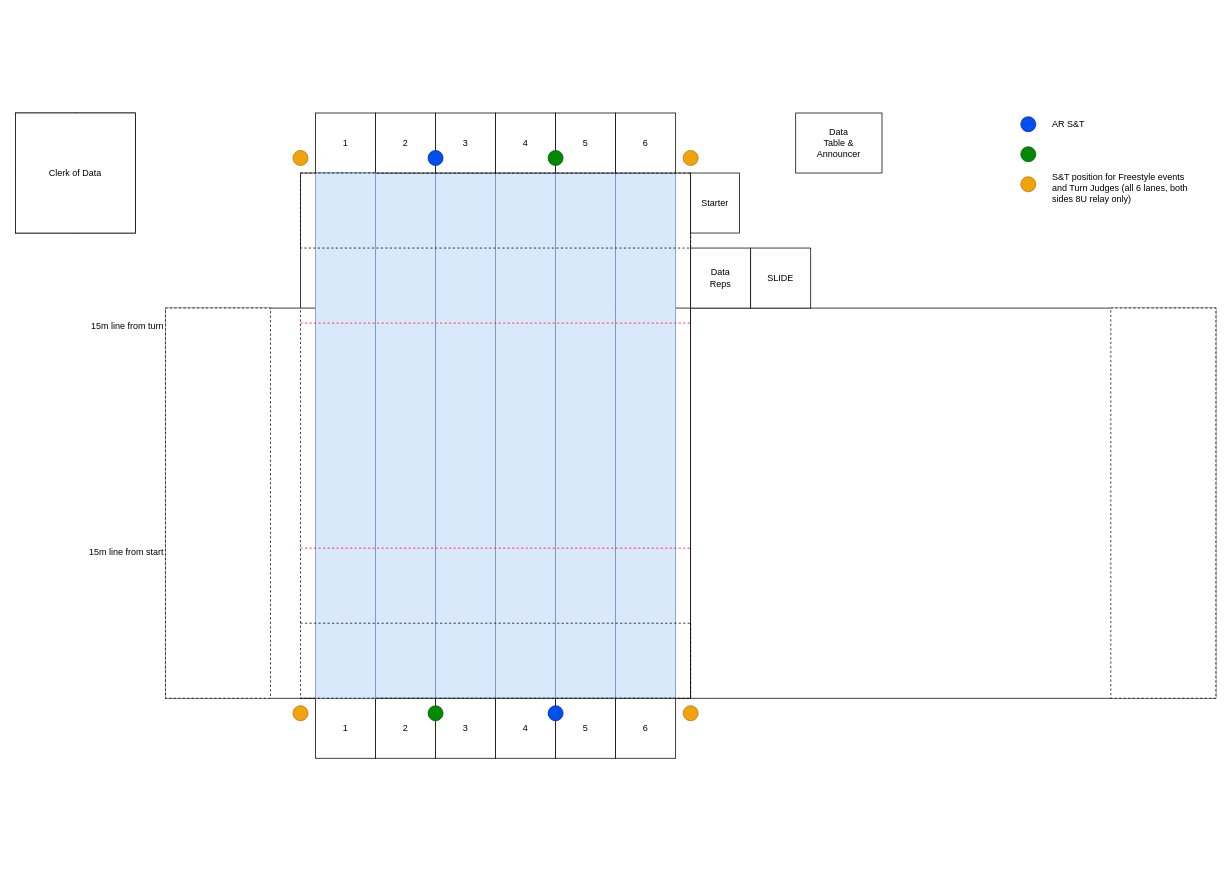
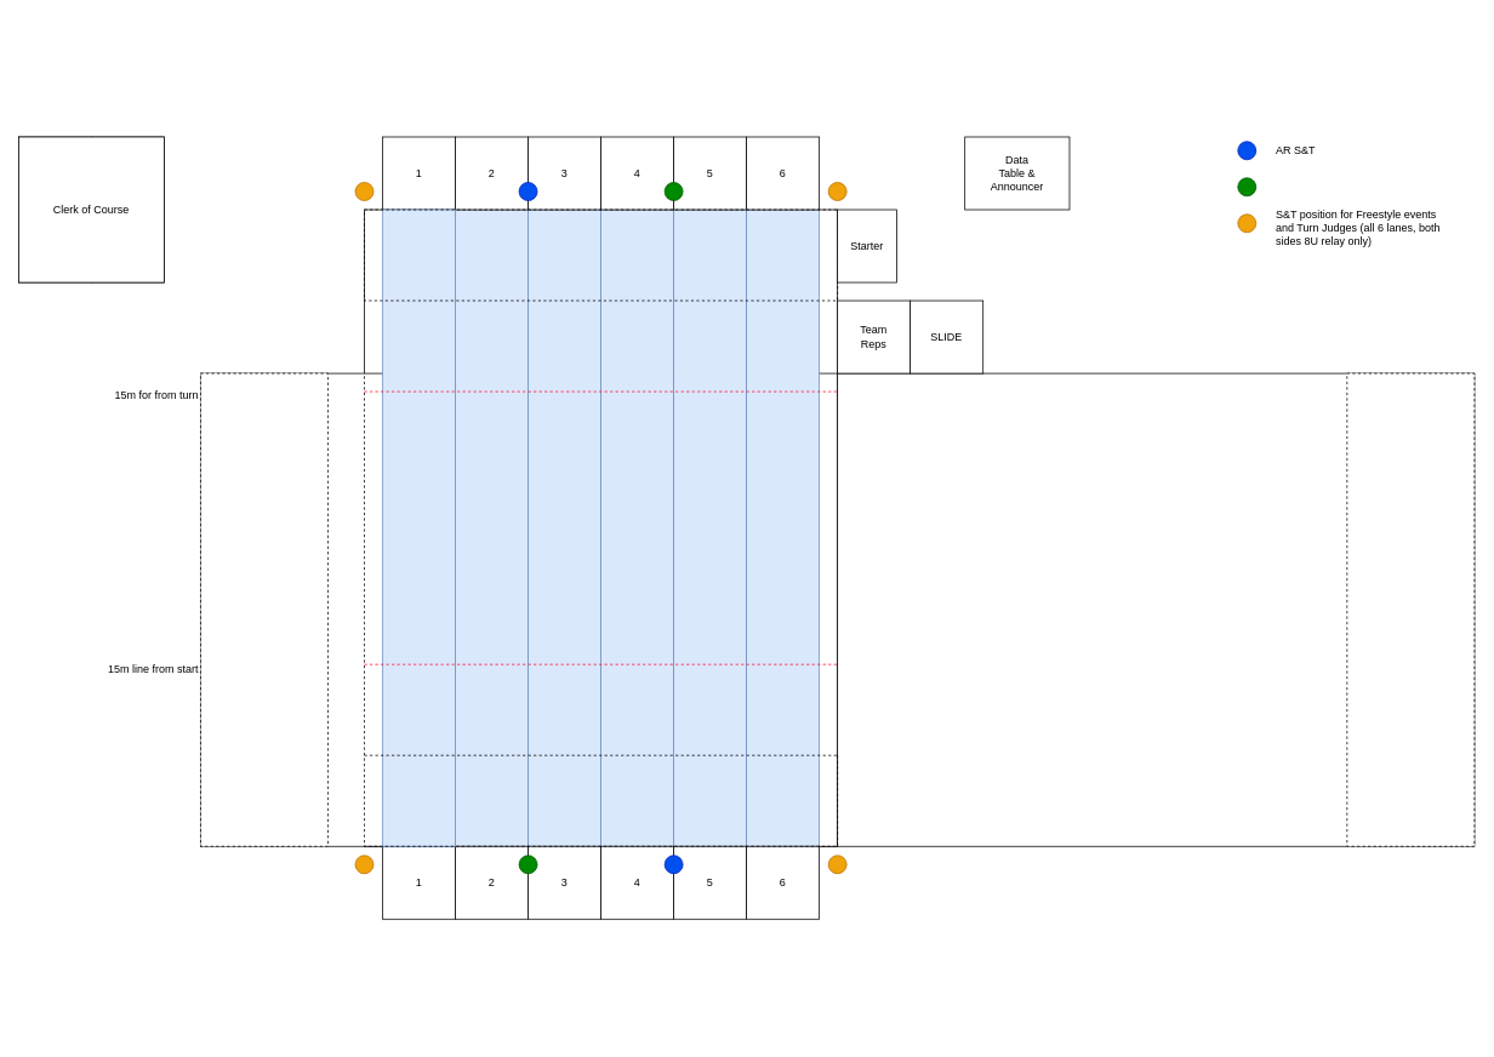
  <mxCell id="0" />
  <mxCell id="1" parent="0" />
  <mxCell id="2" value="" style="rounded=0;whiteSpace=wrap;html=1;rotation=90;" parent="1" vertex="1"><mxGeometry x="310" y="320" width="700" height="520" as="geometry" /></mxCell>
  <mxCell id="3" value="" style="rounded=0;whiteSpace=wrap;html=1;rotation=0;" parent="1" vertex="1"><mxGeometry x="220" y="410" width="700" height="520" as="geometry" /></mxCell>
  <mxCell id="4" value="" style="rounded=0;whiteSpace=wrap;html=1;fillColor=#dae8fc;strokeColor=#6c8ebf;" parent="1" vertex="1"><mxGeometry x="500" y="230" width="80" height="700" as="geometry" /></mxCell>
  <mxCell id="5" value="" style="rounded=0;whiteSpace=wrap;html=1;fillColor=#dae8fc;strokeColor=#6c8ebf;" parent="1" vertex="1"><mxGeometry x="580" y="230" width="80" height="700" as="geometry" /></mxCell>
  <mxCell id="6" value="" style="rounded=0;whiteSpace=wrap;html=1;fillColor=#dae8fc;strokeColor=#6c8ebf;" parent="1" vertex="1"><mxGeometry x="660" y="230" width="80" height="700" as="geometry" /></mxCell>
  <mxCell id="7" value="" style="rounded=0;whiteSpace=wrap;html=1;fillColor=#dae8fc;strokeColor=#6c8ebf;" parent="1" vertex="1"><mxGeometry x="740" y="230" width="80" height="700" as="geometry" /></mxCell>
  <mxCell id="8" value="" style="rounded=0;whiteSpace=wrap;html=1;fillColor=#dae8fc;strokeColor=#6c8ebf;" parent="1" vertex="1"><mxGeometry x="820" y="230" width="80" height="700" as="geometry" /></mxCell>
  <mxCell id="9" value="1" style="whiteSpace=wrap;html=1;aspect=fixed;" parent="1" vertex="1"><mxGeometry x="420" y="150" width="80" height="80" as="geometry" /></mxCell>
  <mxCell id="10" value="2" style="whiteSpace=wrap;html=1;aspect=fixed;" parent="1" vertex="1"><mxGeometry x="500" y="150" width="80" height="80" as="geometry" /></mxCell>
  <mxCell id="11" value="3" style="whiteSpace=wrap;html=1;aspect=fixed;" parent="1" vertex="1"><mxGeometry x="580" y="150" width="80" height="80" as="geometry" /></mxCell>
  <mxCell id="12" value="4" style="whiteSpace=wrap;html=1;aspect=fixed;" parent="1" vertex="1"><mxGeometry x="660" y="150" width="80" height="80" as="geometry" /></mxCell>
  <mxCell id="13" value="5" style="whiteSpace=wrap;html=1;aspect=fixed;" parent="1" vertex="1"><mxGeometry x="740" y="150" width="80" height="80" as="geometry" /></mxCell>
  <mxCell id="14" value="6" style="whiteSpace=wrap;html=1;aspect=fixed;" parent="1" vertex="1"><mxGeometry x="820" y="150" width="80" height="80" as="geometry" /></mxCell>
  <mxCell id="15" value="" style="rounded=0;whiteSpace=wrap;html=1;rotation=0;" parent="1" vertex="1"><mxGeometry x="920" y="410" width="700" height="520" as="geometry" /></mxCell>
  <mxCell id="16" value="" style="rounded=0;whiteSpace=wrap;html=1;rotation=0;dashed=1;" parent="1" vertex="1"><mxGeometry x="220" y="410" width="140" height="520" as="geometry" /></mxCell>
  <mxCell id="17" value="" style="rounded=0;whiteSpace=wrap;html=1;rotation=0;dashed=1;" parent="1" vertex="1"><mxGeometry x="1480" y="410" width="140" height="520" as="geometry" /></mxCell>
  <mxCell id="18" value="1" style="whiteSpace=wrap;html=1;aspect=fixed;" parent="1" vertex="1"><mxGeometry x="420" y="930" width="80" height="80" as="geometry" /></mxCell>
  <mxCell id="19" value="2" style="whiteSpace=wrap;html=1;aspect=fixed;" parent="1" vertex="1"><mxGeometry x="500" y="930" width="80" height="80" as="geometry" /></mxCell>
  <mxCell id="20" value="3" style="whiteSpace=wrap;html=1;aspect=fixed;" parent="1" vertex="1"><mxGeometry x="580" y="930" width="80" height="80" as="geometry" /></mxCell>
  <mxCell id="21" value="4" style="whiteSpace=wrap;html=1;aspect=fixed;" parent="1" vertex="1"><mxGeometry x="660" y="930" width="80" height="80" as="geometry" /></mxCell>
  <mxCell id="22" value="5" style="whiteSpace=wrap;html=1;aspect=fixed;" parent="1" vertex="1"><mxGeometry x="740" y="930" width="80" height="80" as="geometry" /></mxCell>
  <mxCell id="23" value="6" style="whiteSpace=wrap;html=1;aspect=fixed;" parent="1" vertex="1"><mxGeometry x="820" y="930" width="80" height="80" as="geometry" /></mxCell>
  <mxCell id="24" value="" style="rounded=0;whiteSpace=wrap;html=1;fillColor=#dae8fc;strokeColor=#6c8ebf;" parent="1" vertex="1"><mxGeometry x="420" y="230" width="80" height="700" as="geometry" /></mxCell>
  <mxCell id="25" value="" style="rounded=0;whiteSpace=wrap;html=1;rotation=90;dashed=1;fillColor=none;" parent="1" vertex="1"><mxGeometry x="610" y="20" width="100" height="520" as="geometry" /></mxCell>
  <mxCell id="26" value="" style="rounded=0;whiteSpace=wrap;html=1;rotation=90;dashed=1;fillColor=none;" parent="1" vertex="1"><mxGeometry x="610" y="620" width="100" height="520" as="geometry" /></mxCell>
  <mxCell id="27" value="" style="endArrow=none;dashed=1;html=1;rounded=0;strokeColor=#FF0829;" parent="1" edge="1"><mxGeometry width="50" height="50" relative="1" as="geometry"><mxPoint x="400" y="430" as="sourcePoint" /><mxPoint x="920" y="430" as="targetPoint" /></mxGeometry></mxCell>
  <mxCell id="28" value="" style="endArrow=none;dashed=1;html=1;rounded=0;strokeColor=#FF0829;" parent="1" edge="1"><mxGeometry width="50" height="50" relative="1" as="geometry"><mxPoint x="400" y="730" as="sourcePoint" /><mxPoint x="920" y="730" as="targetPoint" /></mxGeometry></mxCell>
- <mxCell id="29" value="Data&lt;div&gt;Reps&lt;/div&gt;" style="whiteSpace=wrap;html=1;aspect=fixed;" parent="1" vertex="1"><mxGeometry x="920" y="330" width="80" height="80" as="geometry" /></mxCell>
+ <mxCell id="29" value="Team&lt;div&gt;Reps&lt;/div&gt;" style="whiteSpace=wrap;html=1;aspect=fixed;" parent="1" vertex="1"><mxGeometry x="920" y="330" width="80" height="80" as="geometry" /></mxCell>
  <mxCell id="30" value="SLIDE" style="whiteSpace=wrap;html=1;aspect=fixed;" parent="1" vertex="1"><mxGeometry x="1000" y="330" width="80" height="80" as="geometry" /></mxCell>
  <mxCell id="31" value="Starter" style="whiteSpace=wrap;html=1;aspect=fixed;" parent="1" vertex="1"><mxGeometry x="920" y="230" width="65" height="80" as="geometry" /></mxCell>
  <mxCell id="32" value="Data&lt;div&gt;Table &amp;amp;&lt;/div&gt;&lt;div&gt;Announcer&lt;/div&gt;" style="whiteSpace=wrap;html=1;aspect=fixed;" parent="1" vertex="1"><mxGeometry x="1060" y="150" width="115" height="80" as="geometry" /></mxCell>
  <mxCell id="33" value="" style="whiteSpace=wrap;html=1;aspect=fixed;" parent="1" vertex="1"><mxGeometry x="20" y="150" width="80" height="80" as="geometry" /></mxCell>
  <mxCell id="34" value="" style="whiteSpace=wrap;html=1;aspect=fixed;" parent="1" vertex="1"><mxGeometry x="100" y="150" width="80" height="80" as="geometry" /></mxCell>
  <mxCell id="35" value="" style="whiteSpace=wrap;html=1;aspect=fixed;" parent="1" vertex="1"><mxGeometry x="20" y="230" width="80" height="80" as="geometry" /></mxCell>
  <mxCell id="36" value="" style="whiteSpace=wrap;html=1;aspect=fixed;" parent="1" vertex="1"><mxGeometry x="100" y="230" width="80" height="80" as="geometry" /></mxCell>
- <mxCell id="37" value="Clerk of Data" style="whiteSpace=wrap;html=1;aspect=fixed;" parent="1" vertex="1"><mxGeometry x="20" y="150" width="160" height="160" as="geometry" /></mxCell>
+ <mxCell id="37" value="Clerk of Course" style="whiteSpace=wrap;html=1;aspect=fixed;" parent="1" vertex="1"><mxGeometry x="20" y="150" width="160" height="160" as="geometry" /></mxCell>
  <mxCell id="38" value="" style="endArrow=none;dashed=1;html=1;rounded=0;exitX=0;exitY=1;exitDx=0;exitDy=0;" parent="1" source="26" edge="1"><mxGeometry width="50" height="50" relative="1" as="geometry"><mxPoint x="350" y="460" as="sourcePoint" /><mxPoint x="400" y="410" as="targetPoint" /></mxGeometry></mxCell>
  <mxCell id="39" value="15m line from start" style="text;html=1;align=right;verticalAlign=middle;whiteSpace=wrap;rounded=0;" parent="1" vertex="1"><mxGeometry x="90" y="720" width="130" height="30" as="geometry" /></mxCell>
- <mxCell id="40" value="15m line from turn" style="text;html=1;align=right;verticalAlign=middle;whiteSpace=wrap;rounded=0;" parent="1" vertex="1"><mxGeometry x="90" y="420" width="130" height="30" as="geometry" /></mxCell>
+ <mxCell id="40" value="15m for from turn" style="text;html=1;align=right;verticalAlign=middle;whiteSpace=wrap;rounded=0;" parent="1" vertex="1"><mxGeometry x="90" y="420" width="130" height="30" as="geometry" /></mxCell>
  <mxCell id="41" value="" style="ellipse;whiteSpace=wrap;html=1;aspect=fixed;fillColor=#0050ef;fontColor=#ffffff;strokeColor=#001DBC;" vertex="1" parent="1"><mxGeometry x="730" y="940" width="20" height="20" as="geometry" /></mxCell>
  <mxCell id="42" value="" style="ellipse;whiteSpace=wrap;html=1;aspect=fixed;fillColor=#008a00;fontColor=#ffffff;strokeColor=#005700;" vertex="1" parent="1"><mxGeometry x="730" y="200" width="20" height="20" as="geometry" /></mxCell>
  <mxCell id="43" value="" style="ellipse;whiteSpace=wrap;html=1;aspect=fixed;fillColor=#0050ef;fontColor=#ffffff;strokeColor=#001DBC;" vertex="1" parent="1"><mxGeometry x="570" y="200" width="20" height="20" as="geometry" /></mxCell>
  <mxCell id="44" value="" style="ellipse;whiteSpace=wrap;html=1;aspect=fixed;fillColor=#008a00;fontColor=#ffffff;strokeColor=#005700;" vertex="1" parent="1"><mxGeometry x="570" y="940" width="20" height="20" as="geometry" /></mxCell>
  <mxCell id="45" value="" style="ellipse;whiteSpace=wrap;html=1;aspect=fixed;fillColor=#f0a30a;fontColor=#000000;strokeColor=#BD7000;" vertex="1" parent="1"><mxGeometry x="910" y="200" width="20" height="20" as="geometry" /></mxCell>
  <mxCell id="46" value="" style="ellipse;whiteSpace=wrap;html=1;aspect=fixed;fillColor=#f0a30a;fontColor=#000000;strokeColor=#BD7000;" vertex="1" parent="1"><mxGeometry x="390" y="200" width="20" height="20" as="geometry" /></mxCell>
  <mxCell id="47" value="" style="ellipse;whiteSpace=wrap;html=1;aspect=fixed;fillColor=#f0a30a;fontColor=#000000;strokeColor=#BD7000;" vertex="1" parent="1"><mxGeometry x="390" y="940" width="20" height="20" as="geometry" /></mxCell>
  <mxCell id="48" value="" style="ellipse;whiteSpace=wrap;html=1;aspect=fixed;fillColor=#f0a30a;fontColor=#000000;strokeColor=#BD7000;" vertex="1" parent="1"><mxGeometry x="910" y="940" width="20" height="20" as="geometry" /></mxCell>
  <mxCell id="49" value="" style="ellipse;whiteSpace=wrap;html=1;aspect=fixed;fillColor=#0050ef;fontColor=#ffffff;strokeColor=#001DBC;" vertex="1" parent="1"><mxGeometry x="1360" y="155" width="20" height="20" as="geometry" /></mxCell>
  <mxCell id="50" value="" style="ellipse;whiteSpace=wrap;html=1;aspect=fixed;fillColor=#f0a30a;fontColor=#000000;strokeColor=#BD7000;" vertex="1" parent="1"><mxGeometry x="1360" y="235" width="20" height="20" as="geometry" /></mxCell>
  <mxCell id="51" value="" style="ellipse;whiteSpace=wrap;html=1;aspect=fixed;fillColor=#008a00;fontColor=#ffffff;strokeColor=#005700;" vertex="1" parent="1"><mxGeometry x="1360" y="195" width="20" height="20" as="geometry" /></mxCell>
  <mxCell id="52" value="AR S&amp;amp;T" style="text;html=1;align=left;verticalAlign=middle;whiteSpace=wrap;rounded=0;" vertex="1" parent="1"><mxGeometry x="1400" y="150" width="130" height="30" as="geometry" /></mxCell>
  <mxCell id="53" value="S&amp;amp;T position for Freestyle events&lt;br&gt;and Turn Judges (all 6 lanes, both sides 8U relay only)" style="text;html=1;align=left;verticalAlign=middle;whiteSpace=wrap;rounded=0;" vertex="1" parent="1"><mxGeometry x="1400" y="235" width="190" height="30" as="geometry" /></mxCell>
